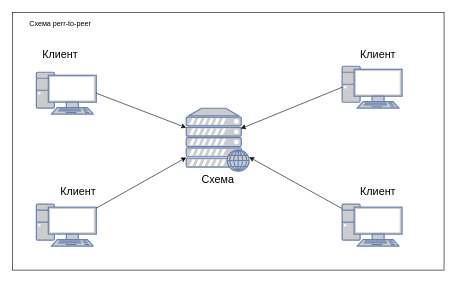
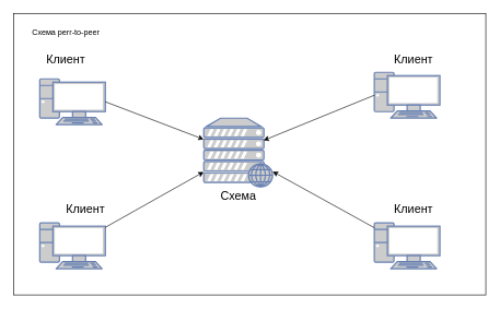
  <mxCell id="0" />
  <mxCell id="1" parent="0" />
  <mxCell id="2" value="" style="rounded=0;whiteSpace=wrap;html=1;" parent="1" vertex="1"><mxGeometry x="20" y="20" width="720" height="430" as="geometry" /></mxCell>
  <mxCell id="3" value="" style="fontColor=#0066CC;verticalAlign=top;verticalLabelPosition=bottom;labelPosition=center;align=center;html=1;outlineConnect=0;fillColor=#CCCCCC;strokeColor=#6881B3;gradientColor=none;gradientDirection=north;strokeWidth=2;shape=mxgraph.networks.pc;" parent="1" vertex="1"><mxGeometry x="60" y="120" width="100" height="70" as="geometry" /></mxCell>
  <mxCell id="4" value="&lt;font style=&quot;font-size: 18px&quot;&gt;Схема&lt;/font&gt;" style="text;html=1;strokeColor=none;fillColor=none;align=center;verticalAlign=middle;whiteSpace=wrap;rounded=0;" parent="1" vertex="1"><mxGeometry x="342.5" y="290" width="40" height="20" as="geometry" /></mxCell>
  <mxCell id="5" value="" style="endArrow=classic;html=1;exitX=1;exitY=0.5;exitDx=0;exitDy=0;exitPerimeter=0;" parent="1" source="3" target="7" edge="1"><mxGeometry width="50" height="50" relative="1" as="geometry"><mxPoint x="380" y="390" as="sourcePoint" /><mxPoint x="360" y="155" as="targetPoint" /></mxGeometry></mxCell>
  <mxCell id="6" value="&lt;font style=&quot;font-size: 18px&quot;&gt;Клиент&lt;/font&gt;" style="text;html=1;strokeColor=none;fillColor=none;align=center;verticalAlign=middle;whiteSpace=wrap;rounded=0;" parent="1" vertex="1"><mxGeometry x="80" y="80" width="40" height="20" as="geometry" /></mxCell>
  <mxCell id="7" value="" style="fontColor=#0066CC;verticalAlign=top;verticalLabelPosition=bottom;labelPosition=center;align=center;html=1;outlineConnect=0;fillColor=#CCCCCC;strokeColor=#6881B3;gradientColor=none;gradientDirection=north;strokeWidth=2;shape=mxgraph.networks.web_server;" vertex="1" parent="1"><mxGeometry x="310" y="180" width="105" height="105" as="geometry" /></mxCell>
  <mxCell id="8" value="" style="fontColor=#0066CC;verticalAlign=top;verticalLabelPosition=bottom;labelPosition=center;align=center;html=1;outlineConnect=0;fillColor=#CCCCCC;strokeColor=#6881B3;gradientColor=none;gradientDirection=north;strokeWidth=2;shape=mxgraph.networks.pc;" vertex="1" parent="1"><mxGeometry x="60" y="340" width="100" height="70" as="geometry" /></mxCell>
  <mxCell id="9" value="" style="fontColor=#0066CC;verticalAlign=top;verticalLabelPosition=bottom;labelPosition=center;align=center;html=1;outlineConnect=0;fillColor=#CCCCCC;strokeColor=#6881B3;gradientColor=none;gradientDirection=north;strokeWidth=2;shape=mxgraph.networks.pc;" vertex="1" parent="1"><mxGeometry x="570" y="110" width="100" height="70" as="geometry" /></mxCell>
  <mxCell id="10" value="" style="fontColor=#0066CC;verticalAlign=top;verticalLabelPosition=bottom;labelPosition=center;align=center;html=1;outlineConnect=0;fillColor=#CCCCCC;strokeColor=#6881B3;gradientColor=none;gradientDirection=north;strokeWidth=2;shape=mxgraph.networks.pc;" vertex="1" parent="1"><mxGeometry x="570" y="340" width="100" height="70" as="geometry" /></mxCell>
  <mxCell id="11" value="" style="endArrow=classic;html=1;" edge="1" parent="1" source="8" target="7"><mxGeometry width="50" height="50" relative="1" as="geometry"><mxPoint x="380" y="380" as="sourcePoint" /><mxPoint x="430" y="330" as="targetPoint" /></mxGeometry></mxCell>
  <mxCell id="12" value="" style="endArrow=classic;html=1;exitX=0;exitY=0.5;exitDx=0;exitDy=0;exitPerimeter=0;entryX=0.867;entryY=0.324;entryDx=0;entryDy=0;entryPerimeter=0;" edge="1" parent="1" source="9" target="7"><mxGeometry width="50" height="50" relative="1" as="geometry"><mxPoint x="590" y="250" as="sourcePoint" /><mxPoint x="640" y="200" as="targetPoint" /></mxGeometry></mxCell>
  <mxCell id="13" value="" style="endArrow=classic;html=1;" edge="1" parent="1" source="10" target="7"><mxGeometry width="50" height="50" relative="1" as="geometry"><mxPoint x="570" y="310" as="sourcePoint" /><mxPoint x="620" y="260" as="targetPoint" /></mxGeometry></mxCell>
  <mxCell id="14" value="&lt;font style=&quot;font-size: 18px&quot;&gt;Клиент&lt;/font&gt;" style="text;html=1;strokeColor=none;fillColor=none;align=center;verticalAlign=middle;whiteSpace=wrap;rounded=0;" vertex="1" parent="1"><mxGeometry x="610" y="80" width="40" height="20" as="geometry" /></mxCell>
  <mxCell id="15" value="&lt;font style=&quot;font-size: 18px&quot;&gt;Клиент&lt;/font&gt;" style="text;html=1;strokeColor=none;fillColor=none;align=center;verticalAlign=middle;whiteSpace=wrap;rounded=0;" vertex="1" parent="1"><mxGeometry x="610" y="310" width="40" height="20" as="geometry" /></mxCell>
  <mxCell id="16" value="&lt;font style=&quot;font-size: 18px&quot;&gt;Клиент&lt;/font&gt;" style="text;html=1;strokeColor=none;fillColor=none;align=center;verticalAlign=middle;whiteSpace=wrap;rounded=0;" vertex="1" parent="1"><mxGeometry x="110" y="310" width="40" height="20" as="geometry" /></mxCell>
- <mxCell id="17" value="Схема perr-to-peer" style="text;html=1;strokeColor=none;fillColor=none;align=center;verticalAlign=middle;whiteSpace=wrap;rounded=0;" vertex="1" parent="1"><mxGeometry x="40" y="30" width="120" height="20" as="geometry" /></mxCell>
+ <mxCell id="17" value="Схема perr-to-peer" style="text;html=1;strokeColor=none;fillColor=none;align=center;verticalAlign=middle;whiteSpace=wrap;rounded=0;" vertex="1" parent="1"><mxGeometry x="40" y="40" width="120" height="20" as="geometry" /></mxCell>
